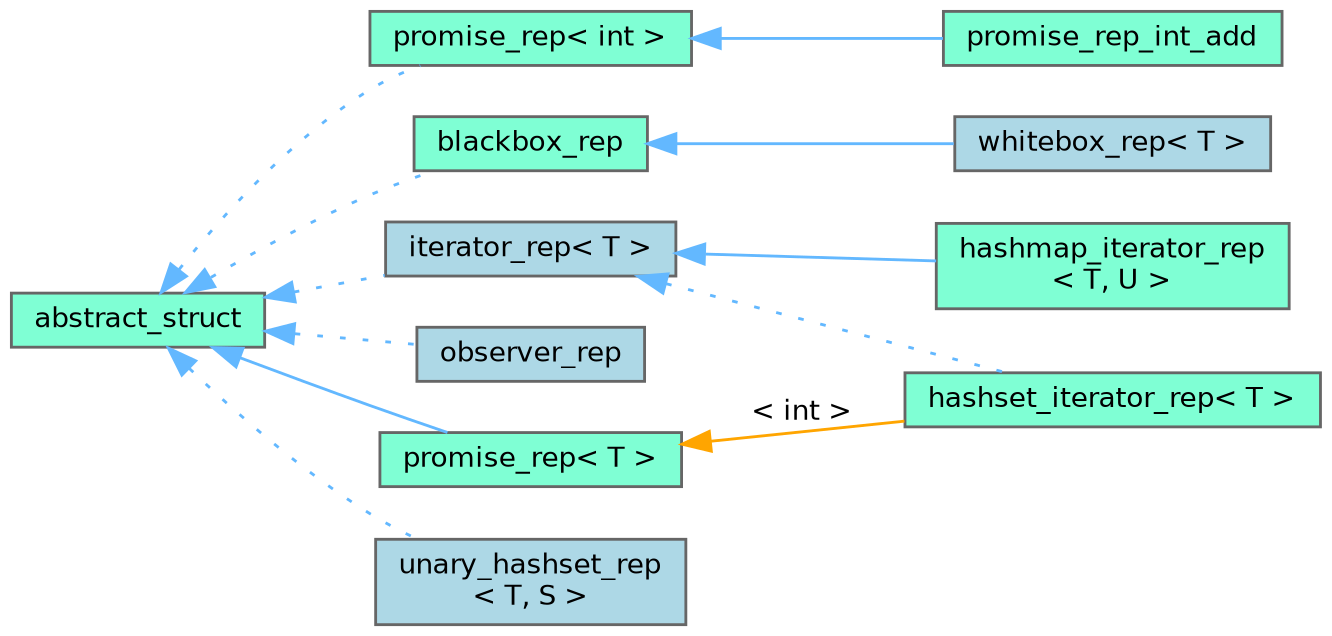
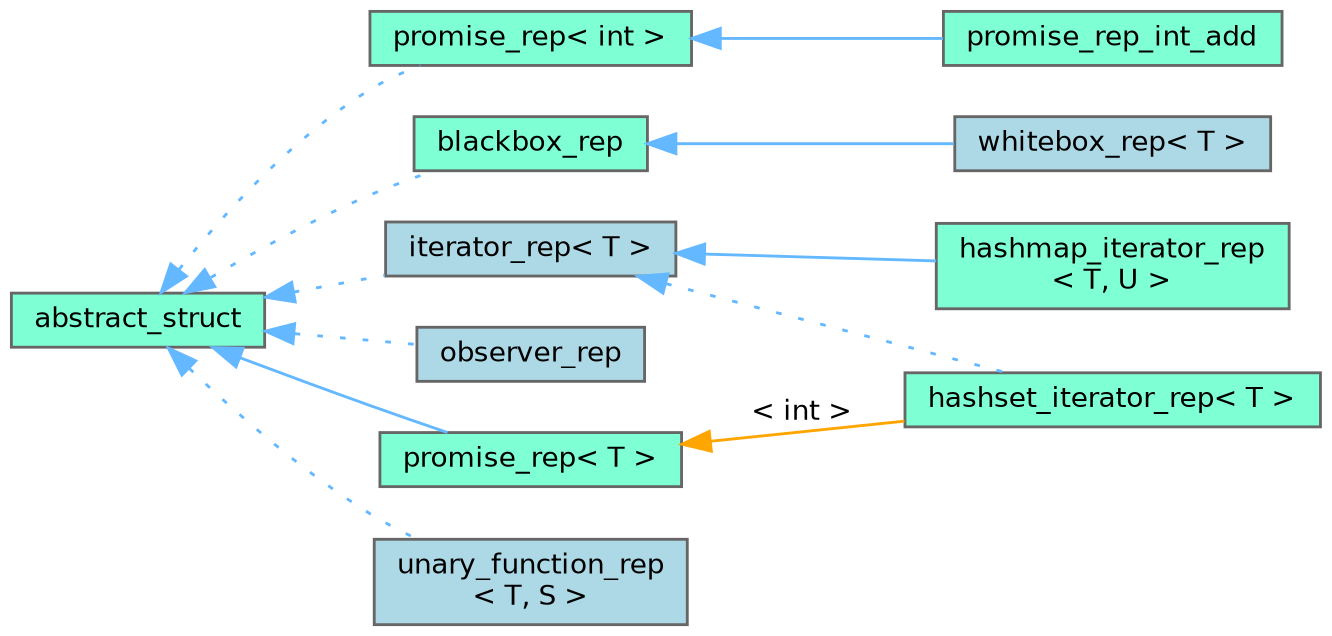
  digraph {
    rankdir=LR
    node [color=gray40 fillcolor=aquamarine fontname=Helvetica fontsize=10 shape=box style=filled]
    edge [color=steelblue1 dir=back fontname=Helvetica fontsize=10 labelfontname=Helvetica labelfontsize=10 style=dotted]
    n1 [fontcolor=black height=0.2 label=abstract_struct width=0.4]
    n2 [height=0.2 label="promise_rep\< int \>" width=0.4]
    n3 [height=0.2 label=blackbox_rep width=0.4]
    n4 [fillcolor=lightblue height=0.2 label="iterator_rep\< T \>" width=0.4]
    n5 [fillcolor=lightblue height=0.2 label=observer_rep width=0.4]
    n6 [height=0.2 label="promise_rep\< T \>" width=0.4]
-   n7 [fillcolor=lightblue height=0.2 label="unary_hashset_rep\l\< T, S \>" width=0.4]
+   n7 [fillcolor=lightblue height=0.2 label="unary_function_rep\l\< T, S \>" width=0.4]
    n8 [height=0.2 label=promise_rep_int_add width=0.4]
    n9 [fillcolor=lightblue height=0.2 label="whitebox_rep\< T \>" width=0.4]
    n10 [height=0.2 label="hashmap_iterator_rep\l\< T, U \>" width=0.4]
    n11 [height=0.2 label="hashset_iterator_rep\< T \>" width=0.4]
    n1 -> n2
    n1 -> n3
    n1 -> n4
    n1 -> n5
    n1 -> n6 [style=solid]
    n1 -> n7
    n2 -> n8 [style=solid]
    n3 -> n9 [style=solid]
    n4 -> n10 [style=solid]
    n4 -> n11
    n6 -> n11 [color=orange label=" \< int \>" style=solid]
  }
